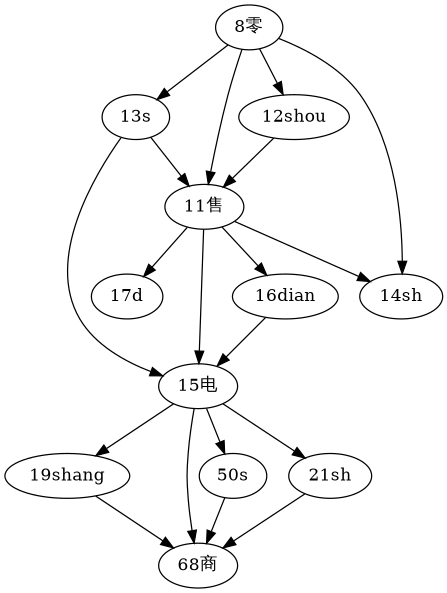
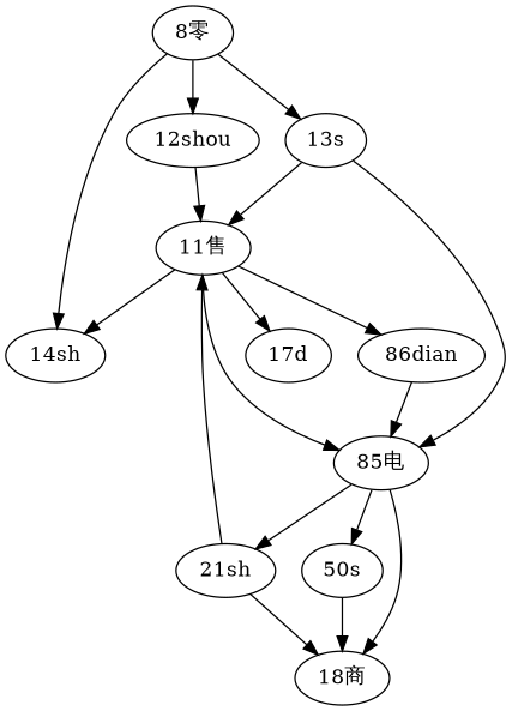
  strict digraph {
    "8零"
    "11售"
    "12shou"
    "13s"
    "14sh"
-   "15电"
-   "16dian"
+   "15电" [label="85电"]
+   "16dian" [label="86dian"]
    "17d"
-   "19shang"
-   "18商" [label="68商"]
+   "18商"
    n11 [label="50s"]
    "21sh"
-   "8零" -> "11售"
+   "21sh" -> "11售"
    "8零" -> "12shou"
    "8零" -> "13s"
    "8零" -> "14sh"
    "11售" -> "14sh"
    "11售" -> "15电"
    "11售" -> "16dian"
    "11售" -> "17d"
    "12shou" -> "11售"
    "13s" -> "11售"
    "13s" -> "15电"
-   "15电" -> "19shang"
    "15电" -> "18商"
    "15电" -> n11
    "15电" -> "21sh"
    "16dian" -> "15电"
-   "19shang" -> "18商"
    n11 -> "18商"
    "21sh" -> "18商"
  }
